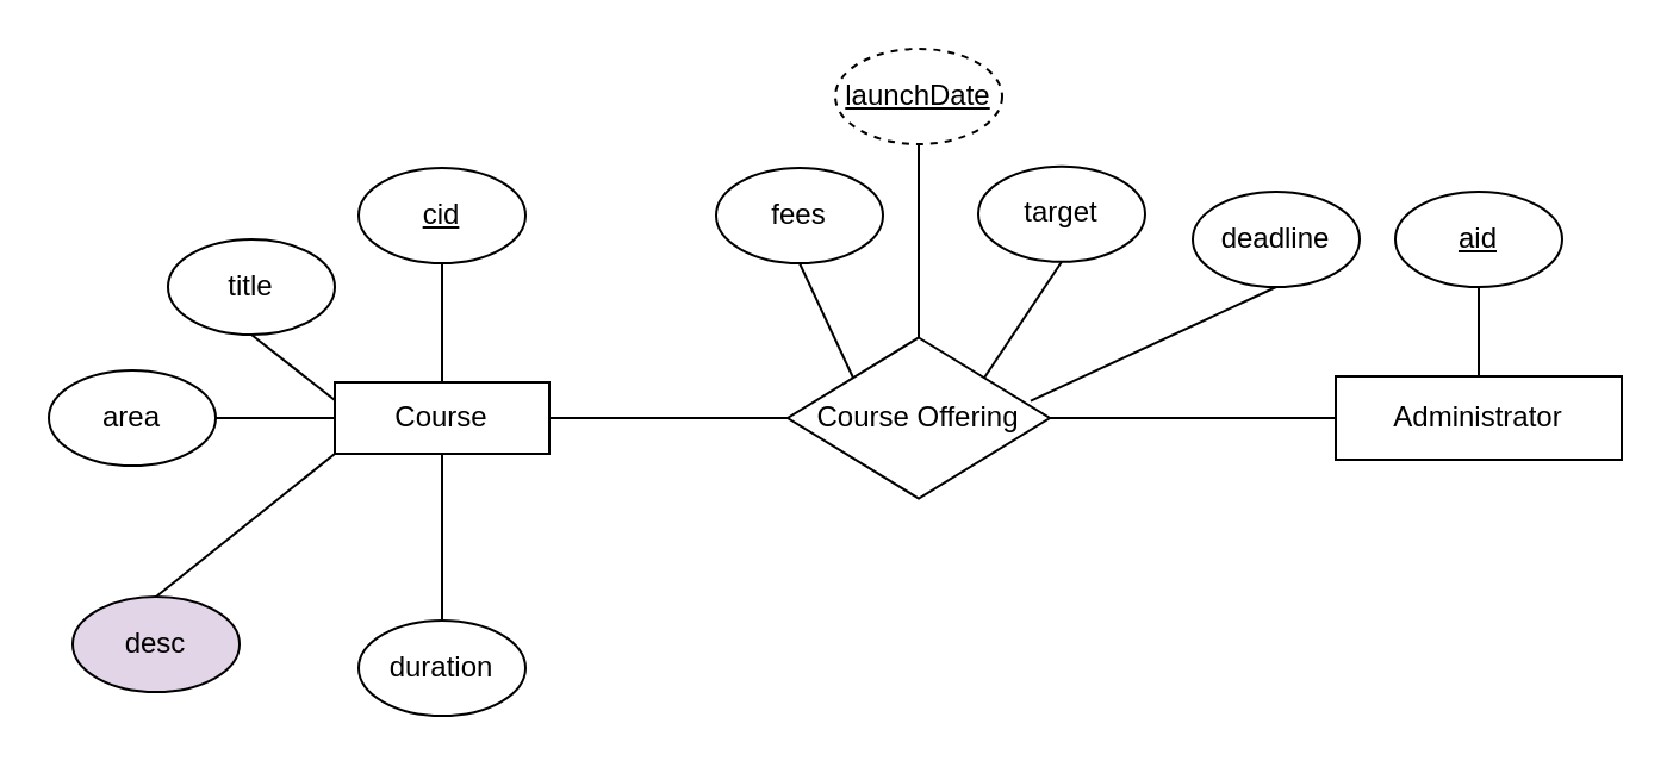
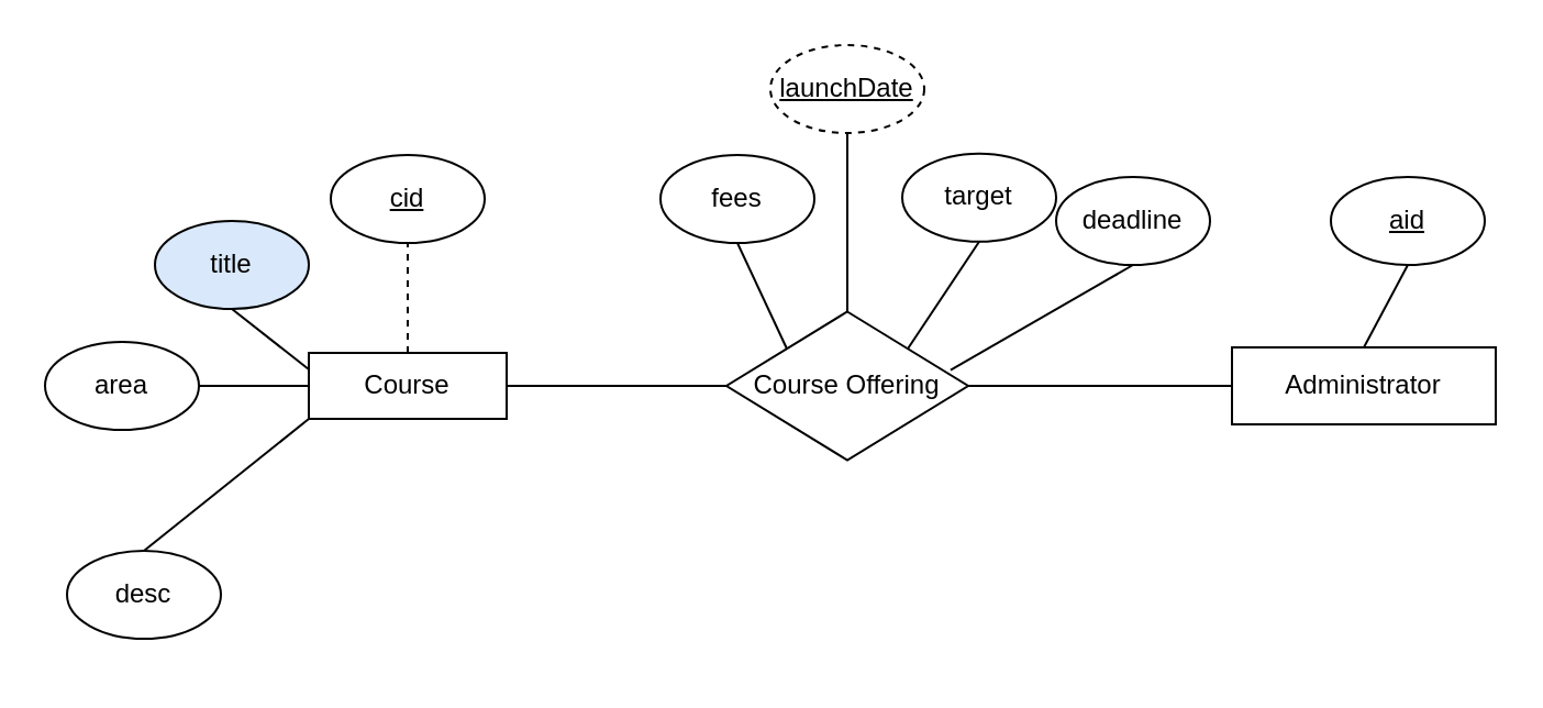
  <mxCell id="0" />
  <mxCell id="1" parent="0" />
  <mxCell id="2" value="Course" style="rounded=0;whiteSpace=wrap;html=1;" vertex="1" parent="1"><mxGeometry x="140" y="160" width="90" height="30" as="geometry" /></mxCell>
  <mxCell id="3" value="&lt;u&gt;cid&lt;/u&gt;" style="ellipse;whiteSpace=wrap;html=1;" vertex="1" parent="1"><mxGeometry x="150" y="70" width="70" height="40" as="geometry" /></mxCell>
- <mxCell id="4" value="" style="endArrow=none;html=1;exitX=0.5;exitY=0;exitDx=0;exitDy=0;entryX=0.5;entryY=1;entryDx=0;entryDy=0;" edge="1" parent="1" source="2" target="3"><mxGeometry width="50" height="50" relative="1" as="geometry"><mxPoint x="190" y="170" as="sourcePoint" /><mxPoint x="240" y="120" as="targetPoint" /></mxGeometry></mxCell>
- <mxCell id="5" value="title" style="ellipse;whiteSpace=wrap;html=1;" vertex="1" parent="1"><mxGeometry x="70" y="100" width="70" height="40" as="geometry" /></mxCell>
+ <mxCell id="4" value="" style="endArrow=none;html=1;exitX=0.5;exitY=0;exitDx=0;exitDy=0;entryX=0.5;entryY=1;entryDx=0;entryDy=0;dashed=1;" edge="1" parent="1" source="2" target="3"><mxGeometry width="50" height="50" relative="1" as="geometry"><mxPoint x="190" y="170" as="sourcePoint" /><mxPoint x="240" y="120" as="targetPoint" /></mxGeometry></mxCell>
+ <mxCell id="5" value="title" style="ellipse;whiteSpace=wrap;html=1;fillColor=#dae8fc;" vertex="1" parent="1"><mxGeometry x="70" y="100" width="70" height="40" as="geometry" /></mxCell>
  <mxCell id="6" value="" style="endArrow=none;html=1;exitX=0;exitY=0.25;exitDx=0;exitDy=0;entryX=0.5;entryY=1;entryDx=0;entryDy=0;" edge="1" parent="1" source="2" target="5"><mxGeometry width="50" height="50" relative="1" as="geometry"><mxPoint y="180" as="sourcePoint" x="60" /><mxPoint x="115" y="140" as="targetPoint" /></mxGeometry></mxCell>
- <mxCell id="7" value="desc" style="ellipse;whiteSpace=wrap;html=1;fillColor=#e1d5e7;" vertex="1" parent="1"><mxGeometry x="30" y="250" width="70" height="40" as="geometry" /></mxCell>
+ <mxCell id="7" value="desc" style="ellipse;whiteSpace=wrap;html=1;" vertex="1" parent="1"><mxGeometry x="30" y="250" width="70" height="40" as="geometry" /></mxCell>
  <mxCell id="8" value="" style="endArrow=none;html=1;exitX=0;exitY=1;exitDx=0;exitDy=0;entryX=0.5;entryY=0;entryDx=0;entryDy=0;" edge="1" parent="1" source="2" target="7"><mxGeometry width="50" height="50" relative="1" as="geometry"><mxPoint x="230" y="180" as="sourcePoint" /><mxPoint x="285" y="140" as="targetPoint" /></mxGeometry></mxCell>
  <mxCell id="9" value="area" style="ellipse;whiteSpace=wrap;html=1;" vertex="1" parent="1"><mxGeometry x="20" y="155" width="70" height="40" as="geometry" /></mxCell>
  <mxCell id="10" value="" style="endArrow=none;html=1;entryX=1;entryY=0.5;entryDx=0;entryDy=0;" edge="1" parent="1" target="9" source="2"><mxGeometry width="50" height="50" relative="1" as="geometry"><mxPoint x="0" y="220" as="sourcePoint" /><mxPoint x="55" y="200" as="targetPoint" /></mxGeometry></mxCell>
- <mxCell id="11" value="duration" style="ellipse;whiteSpace=wrap;html=1;" vertex="1" parent="1"><mxGeometry x="150" y="260" width="70" height="40" as="geometry" /></mxCell>
- <mxCell id="12" value="" style="endArrow=none;html=1;exitX=0.5;exitY=1;exitDx=0;exitDy=0;entryX=0.5;entryY=0;entryDx=0;entryDy=0;" edge="1" parent="1" target="11" source="2"><mxGeometry width="50" height="50" relative="1" as="geometry"><mxPoint x="260" y="250" as="sourcePoint" /><mxPoint x="315" y="230" as="targetPoint" /></mxGeometry></mxCell>
  <mxCell id="13" value="Administrator" style="rounded=0;whiteSpace=wrap;html=1;" vertex="1" parent="1"><mxGeometry x="560" y="157.5" width="120" height="35" as="geometry" /></mxCell>
- <mxCell id="14" value="&lt;u&gt;aid&lt;/u&gt;" style="ellipse;whiteSpace=wrap;html=1;" vertex="1" parent="1"><mxGeometry x="585" y="80" width="70" height="40" as="geometry" /></mxCell>
+ <mxCell id="14" value="&lt;u&gt;aid&lt;/u&gt;" style="ellipse;whiteSpace=wrap;html=1;" vertex="1" parent="1"><mxGeometry x="605" y="80" width="70" height="40" as="geometry" /></mxCell>
  <mxCell id="15" value="" style="endArrow=none;html=1;exitX=0.5;exitY=0;exitDx=0;exitDy=0;entryX=0.5;entryY=1;entryDx=0;entryDy=0;" edge="1" parent="1" target="14" source="13"><mxGeometry width="50" height="50" relative="1" as="geometry"><mxPoint x="615" y="175" as="sourcePoint" /><mxPoint x="675" y="130" as="targetPoint" /></mxGeometry></mxCell>
  <mxCell id="16" value="Course Offering" style="rhombus;whiteSpace=wrap;html=1;" vertex="1" parent="1"><mxGeometry x="330" y="141.25" width="110" height="67.5" as="geometry" /></mxCell>
  <mxCell id="17" value="" style="endArrow=none;html=1;exitX=1;exitY=0.5;exitDx=0;exitDy=0;" edge="1" parent="1" source="2" target="16"><mxGeometry width="50" height="50" relative="1" as="geometry"><mxPoint x="460" y="360" as="sourcePoint" /><mxPoint x="510" y="310" as="targetPoint" /></mxGeometry></mxCell>
  <mxCell id="18" value="" style="endArrow=none;html=1;exitX=1;exitY=0.5;exitDx=0;exitDy=0;entryX=0;entryY=0.5;entryDx=0;entryDy=0;" edge="1" parent="1" source="16" target="13"><mxGeometry width="50" height="50" relative="1" as="geometry"><mxPoint x="460" y="174.5" as="sourcePoint" /><mxPoint x="510" y="230" as="targetPoint" /></mxGeometry></mxCell>
  <mxCell id="19" value="fees" style="ellipse;whiteSpace=wrap;html=1;" vertex="1" parent="1"><mxGeometry x="300" y="70" width="70" height="40" as="geometry" /></mxCell>
  <mxCell id="20" value="" style="endArrow=none;html=1;exitX=0;exitY=0;exitDx=0;exitDy=0;entryX=0.5;entryY=1;entryDx=0;entryDy=0;" edge="1" parent="1" target="19" source="16"><mxGeometry width="50" height="50" relative="1" as="geometry"><mxPoint x="370" y="137.5" as="sourcePoint" /><mxPoint x="345" y="110" as="targetPoint" /></mxGeometry></mxCell>
  <mxCell id="21" value="target" style="ellipse;whiteSpace=wrap;html=1;" vertex="1" parent="1"><mxGeometry x="410" y="69.38" width="70" height="40" as="geometry" /></mxCell>
  <mxCell id="22" value="" style="endArrow=none;html=1;exitX=1;exitY=0;exitDx=0;exitDy=0;entryX=0.5;entryY=1;entryDx=0;entryDy=0;" edge="1" parent="1" target="21" source="16"><mxGeometry width="50" height="50" relative="1" as="geometry"><mxPoint x="467.5" y="157.505" as="sourcePoint" /><mxPoint x="455" y="109.38" as="targetPoint" /></mxGeometry></mxCell>
  <mxCell id="23" value="&lt;u&gt;launchDate&lt;/u&gt;" style="ellipse;whiteSpace=wrap;html=1;dashed=1;" vertex="1" parent="1"><mxGeometry x="350" y="20" width="70" height="40" as="geometry" /></mxCell>
  <mxCell id="24" value="" style="endArrow=none;html=1;entryX=0.5;entryY=1;entryDx=0;entryDy=0;exitX=0.5;exitY=0;exitDx=0;exitDy=0;" edge="1" parent="1" target="23" source="16"><mxGeometry width="50" height="50" relative="1" as="geometry"><mxPoint x="365" y="141" as="sourcePoint" /><mxPoint x="385" y="60.01" as="targetPoint" /></mxGeometry></mxCell>
- <mxCell id="25" value="deadline" style="ellipse;whiteSpace=wrap;html=1;" vertex="1" parent="1"><mxGeometry x="500" y="80" width="70" height="40" as="geometry" /></mxCell>
+ <mxCell id="25" value="deadline" style="ellipse;whiteSpace=wrap;html=1;" vertex="1" parent="1"><mxGeometry x="480" y="80" width="70" height="40" as="geometry" /></mxCell>
  <mxCell id="26" value="" style="endArrow=none;html=1;exitX=0.927;exitY=0.393;exitDx=0;exitDy=0;entryX=0.5;entryY=1;entryDx=0;entryDy=0;exitPerimeter=0;" edge="1" parent="1" target="25" source="16"><mxGeometry width="50" height="50" relative="1" as="geometry"><mxPoint x="482.5" y="168.745" as="sourcePoint" /><mxPoint x="525" y="120" as="targetPoint" /></mxGeometry></mxCell>
